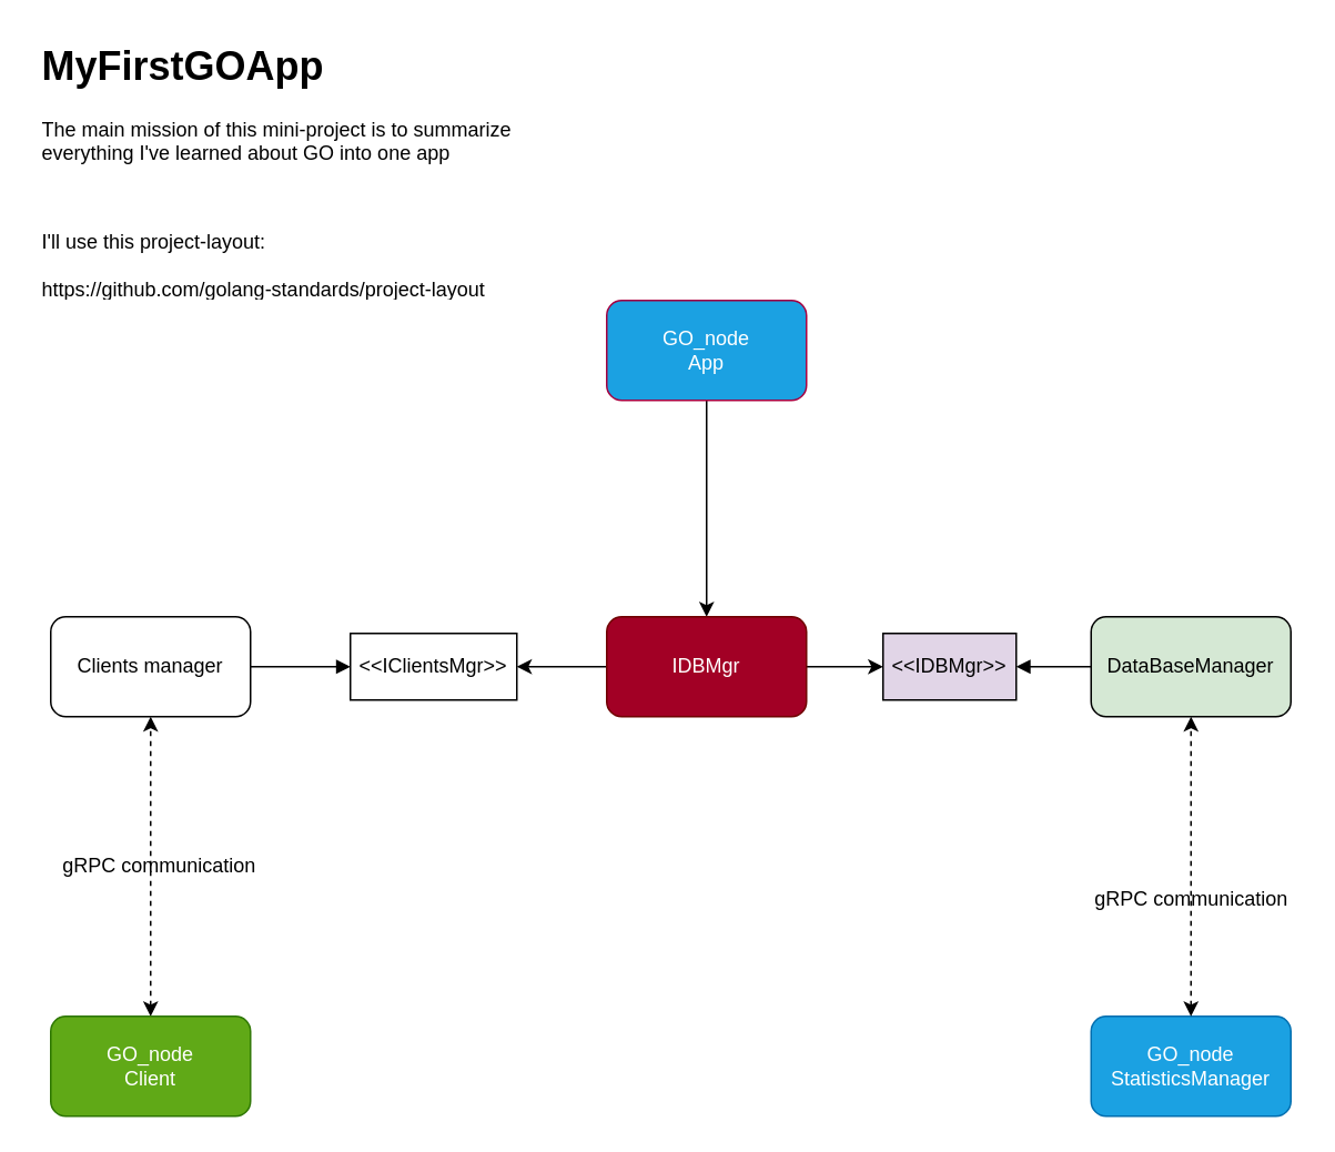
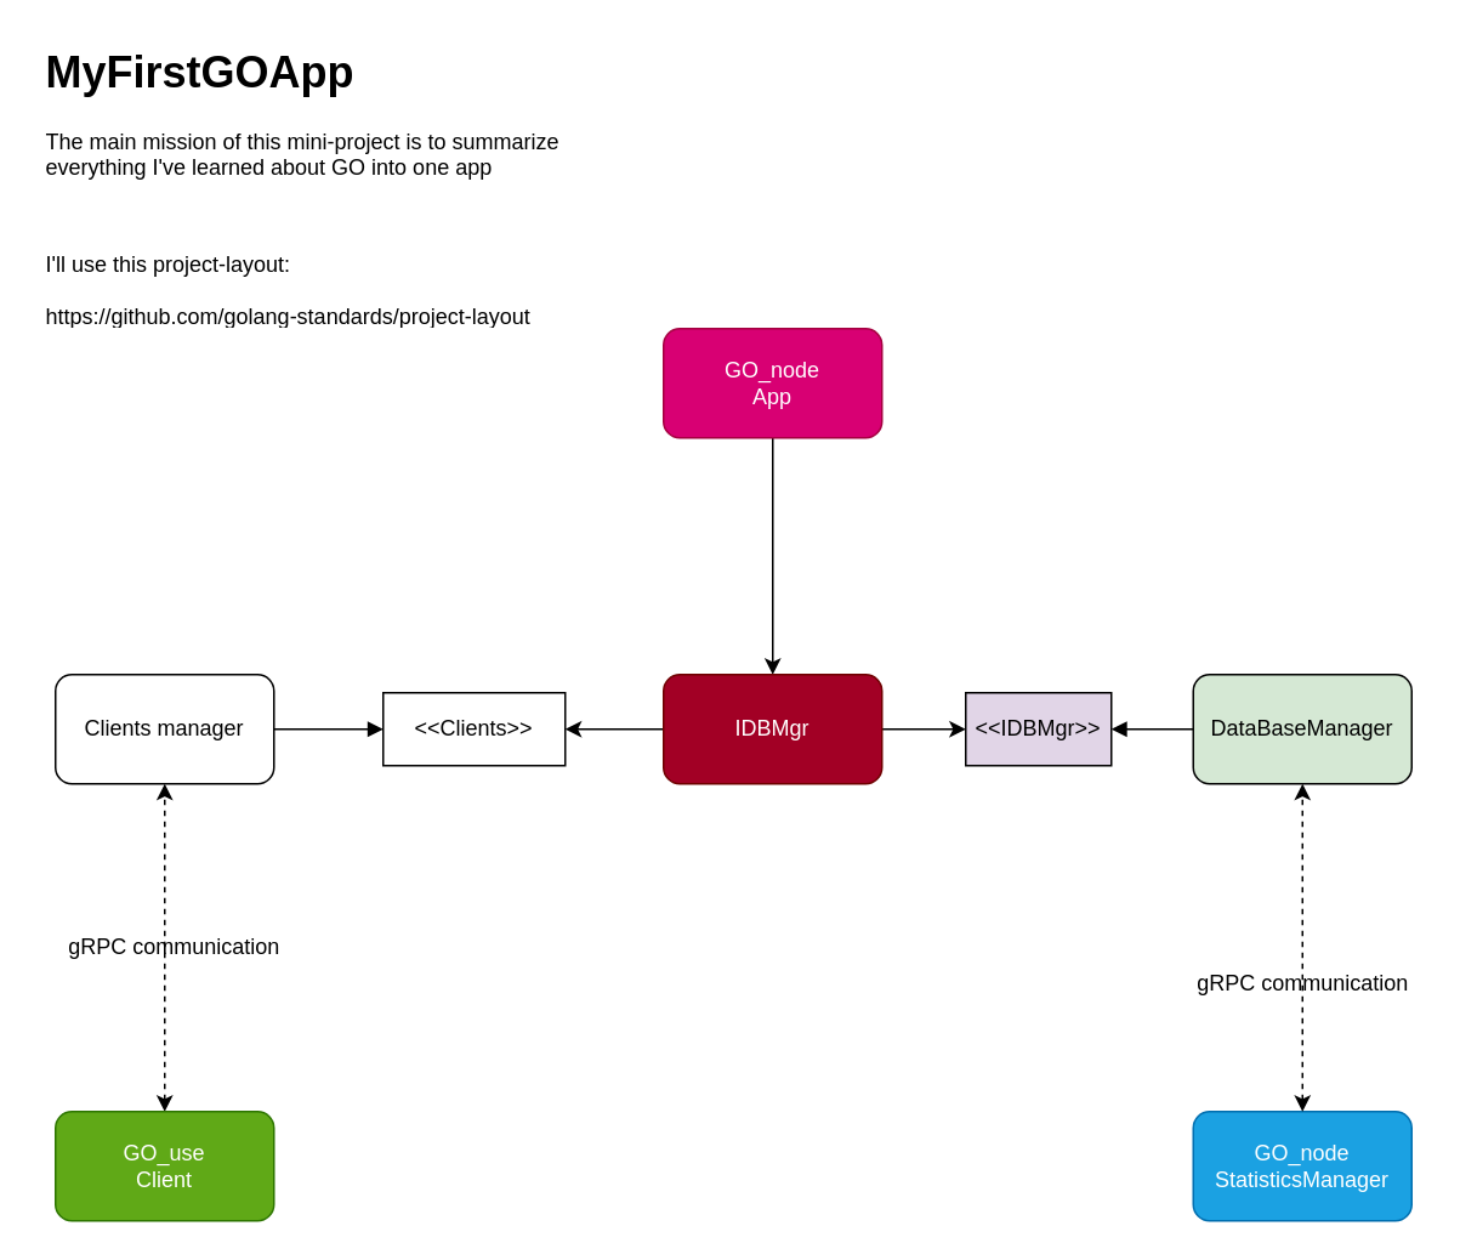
  <mxCell id="0" />
  <mxCell id="1" parent="0" />
  <mxCell id="2" style="edgeStyle=orthogonalEdgeStyle;rounded=0;orthogonalLoop=1;jettySize=auto;html=1;exitX=0;exitY=0.5;exitDx=0;exitDy=0;entryX=1;entryY=0.5;entryDx=0;entryDy=0;" parent="1" source="9" target="19" edge="1"><mxGeometry relative="1" as="geometry" /></mxCell>
  <mxCell id="3" style="edgeStyle=orthogonalEdgeStyle;rounded=0;orthogonalLoop=1;jettySize=auto;html=1;entryX=0.5;entryY=0;entryDx=0;entryDy=0;" parent="1" source="4" target="9" edge="1"><mxGeometry relative="1" as="geometry" /></mxCell>
- <mxCell id="4" value="GO_node&lt;br&gt;App" style="rounded=1;whiteSpace=wrap;html=1;fillColor=#1ba1e2;strokeColor=#A50040;fontColor=#ffffff;" parent="1" vertex="1"><mxGeometry x="364" y="180" width="120" height="60" as="geometry" /></mxCell>
+ <mxCell id="4" value="GO_node&lt;br&gt;App" style="rounded=1;whiteSpace=wrap;html=1;fillColor=#d80073;strokeColor=#A50040;fontColor=#ffffff;" parent="1" vertex="1"><mxGeometry x="364" y="180" width="120" height="60" as="geometry" /></mxCell>
  <mxCell id="5" value="&lt;h1&gt;MyFirstGOApp&lt;/h1&gt;&lt;p&gt;The main mission of this mini-project is to summarize everything I've learned about GO into one app&lt;/p&gt;&lt;p&gt;&lt;br&gt;&lt;/p&gt;&lt;p&gt;I'll use this project-layout:&lt;br&gt;&lt;br&gt;https://github.com/golang-standards/project-layout&lt;br&gt;&lt;/p&gt;" style="text;html=1;strokeColor=none;fillColor=none;spacing=5;spacingTop=-20;whiteSpace=wrap;overflow=hidden;rounded=0;" parent="1" vertex="1"><mxGeometry x="20" y="20" width="340" height="160" as="geometry" /></mxCell>
  <mxCell id="6" style="edgeStyle=orthogonalEdgeStyle;rounded=0;orthogonalLoop=1;jettySize=auto;html=1;exitX=1;exitY=0.5;exitDx=0;exitDy=0;endArrow=block;endFill=1;" edge="1" parent="1" source="7" target="19"><mxGeometry relative="1" as="geometry" /></mxCell>
  <mxCell id="7" value="Clients manager" style="rounded=1;whiteSpace=wrap;html=1;" parent="1" vertex="1"><mxGeometry x="30" y="370" width="120" height="60" as="geometry" /></mxCell>
  <mxCell id="8" value="" style="edgeStyle=orthogonalEdgeStyle;rounded=0;orthogonalLoop=1;jettySize=auto;html=1;entryX=0;entryY=0.5;entryDx=0;entryDy=0;" parent="1" source="9" target="18" edge="1"><mxGeometry relative="1" as="geometry" /></mxCell>
  <mxCell id="9" value="IDBMgr" style="rounded=1;whiteSpace=wrap;html=1;fillColor=#a20025;strokeColor=#6F0000;fontColor=#ffffff;" parent="1" vertex="1"><mxGeometry x="364" y="370" width="120" height="60" as="geometry" /></mxCell>
  <mxCell id="10" style="edgeStyle=orthogonalEdgeStyle;rounded=0;orthogonalLoop=1;jettySize=auto;html=1;exitX=0;exitY=0.5;exitDx=0;exitDy=0;endArrow=block;endFill=1;" edge="1" parent="1" source="11" target="18"><mxGeometry relative="1" as="geometry" /></mxCell>
  <mxCell id="11" value="DataBaseManager" style="whiteSpace=wrap;html=1;rounded=1;fillColor=#d5e8d4;" parent="1" vertex="1"><mxGeometry x="655" y="370" width="120" height="60" as="geometry" /></mxCell>
  <mxCell id="12" style="edgeStyle=orthogonalEdgeStyle;rounded=0;orthogonalLoop=1;jettySize=auto;html=1;exitX=0.5;exitY=0;exitDx=0;exitDy=0;entryX=0.5;entryY=1;entryDx=0;entryDy=0;dashed=1;startArrow=classic;startFill=1;" parent="1" source="13" target="7" edge="1"><mxGeometry relative="1" as="geometry" /></mxCell>
- <mxCell id="13" value="GO_node&lt;br&gt;Client" style="rounded=1;whiteSpace=wrap;html=1;fillColor=#60a917;strokeColor=#2D7600;fontColor=#ffffff;" parent="1" vertex="1"><mxGeometry x="30" y="610" width="120" height="60" as="geometry" /></mxCell>
+ <mxCell id="13" value="GO_use&lt;br&gt;Client" style="rounded=1;whiteSpace=wrap;html=1;fillColor=#60a917;strokeColor=#2D7600;fontColor=#ffffff;" parent="1" vertex="1"><mxGeometry x="30" y="610" width="120" height="60" as="geometry" /></mxCell>
  <mxCell id="14" value="gRPC communication" style="text;html=1;align=center;verticalAlign=middle;resizable=0;points=[];autosize=1;strokeColor=none;" parent="1" vertex="1"><mxGeometry x="30" y="510" width="130" height="20" as="geometry" /></mxCell>
  <mxCell id="15" value="GO_node StatisticsManager" style="whiteSpace=wrap;html=1;rounded=1;fillColor=#1ba1e2;strokeColor=#006EAF;fontColor=#ffffff;" parent="1" vertex="1"><mxGeometry x="655" y="610" width="120" height="60" as="geometry" /></mxCell>
  <mxCell id="16" style="edgeStyle=orthogonalEdgeStyle;rounded=0;orthogonalLoop=1;jettySize=auto;html=1;exitX=0.5;exitY=0;exitDx=0;exitDy=0;entryX=0.5;entryY=1;entryDx=0;entryDy=0;dashed=1;startArrow=classic;startFill=1;" parent="1" source="15" target="11" edge="1"><mxGeometry relative="1" as="geometry"><mxPoint x="291" y="620" as="sourcePoint" /><mxPoint x="291" y="440" as="targetPoint" /></mxGeometry></mxCell>
  <mxCell id="17" value="gRPC communication" style="text;html=1;align=center;verticalAlign=middle;resizable=0;points=[];autosize=1;strokeColor=none;" parent="1" vertex="1"><mxGeometry x="650" y="530" width="130" height="20" as="geometry" /></mxCell>
  <mxCell id="18" value="&amp;lt;&amp;lt;IDBMgr&amp;gt;&amp;gt;" style="rounded=0;whiteSpace=wrap;html=1;fillColor=#e1d5e7;" vertex="1" parent="1"><mxGeometry x="530" y="380" width="80" height="40" as="geometry" /></mxCell>
- <mxCell id="19" value="&amp;lt;&amp;lt;IClientsMgr&amp;gt;&amp;gt;" style="rounded=0;whiteSpace=wrap;html=1;" vertex="1" parent="1"><mxGeometry x="210" y="380" width="100" height="40" as="geometry" /></mxCell>
+ <mxCell id="19" value="&amp;lt;&amp;lt;Clients&amp;gt;&amp;gt;" style="rounded=0;whiteSpace=wrap;html=1;" vertex="1" parent="1"><mxGeometry x="210" y="380" width="100" height="40" as="geometry" /></mxCell>
